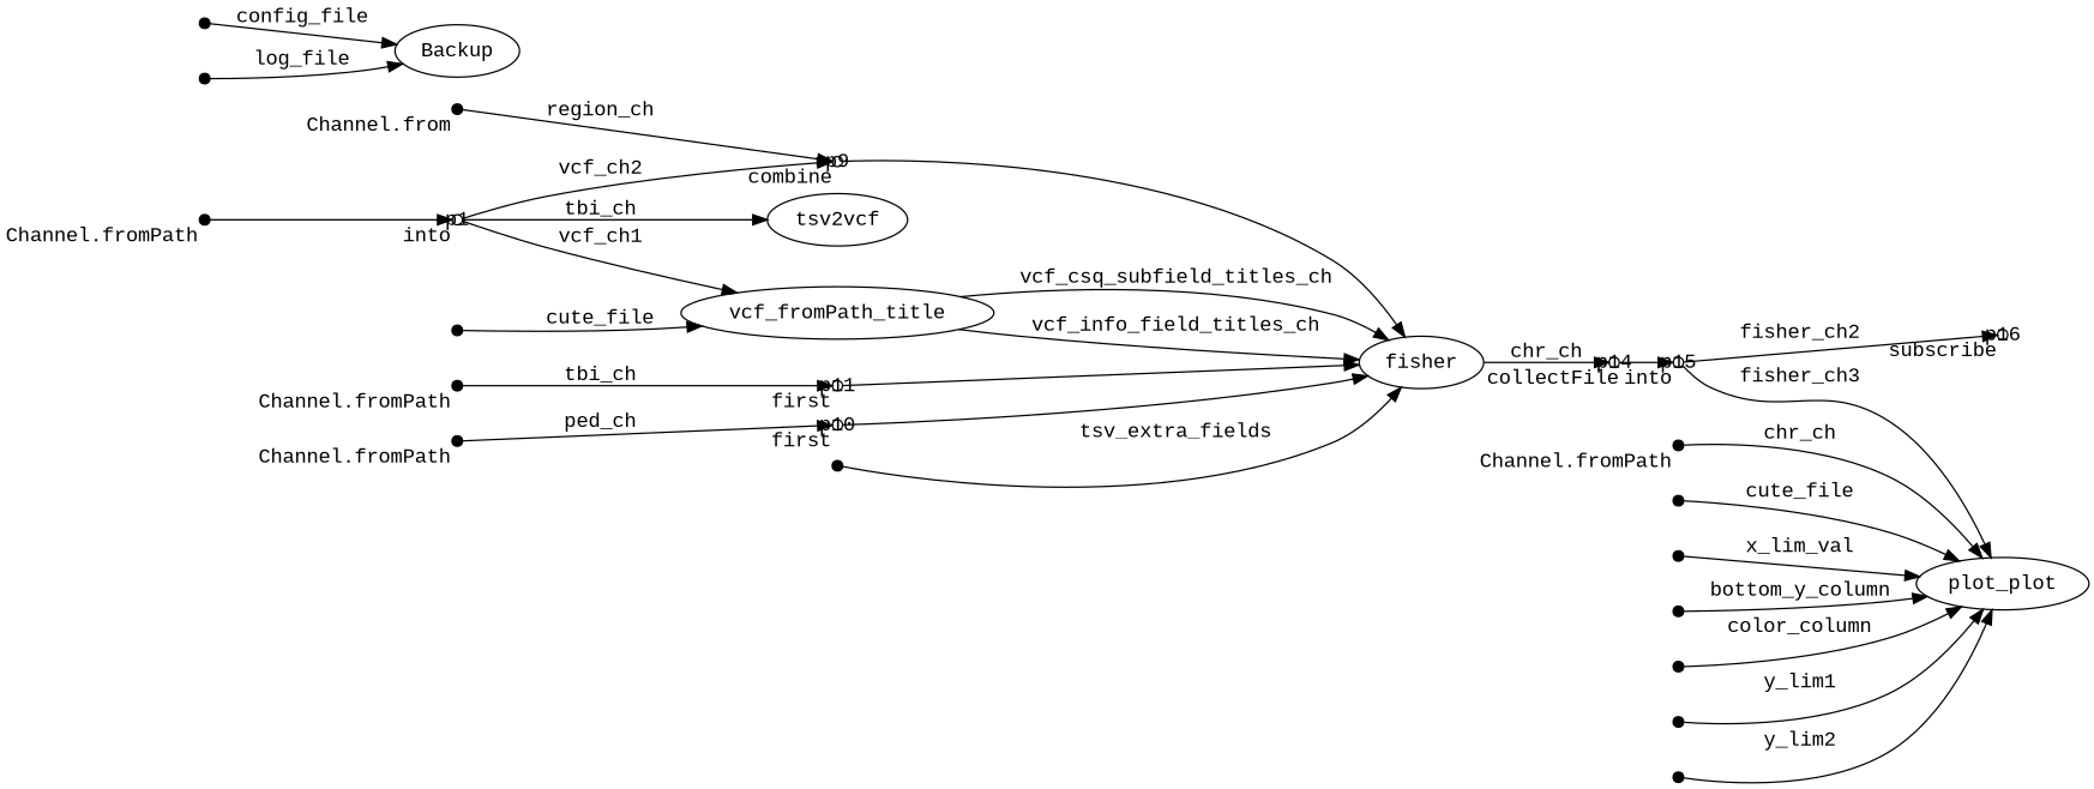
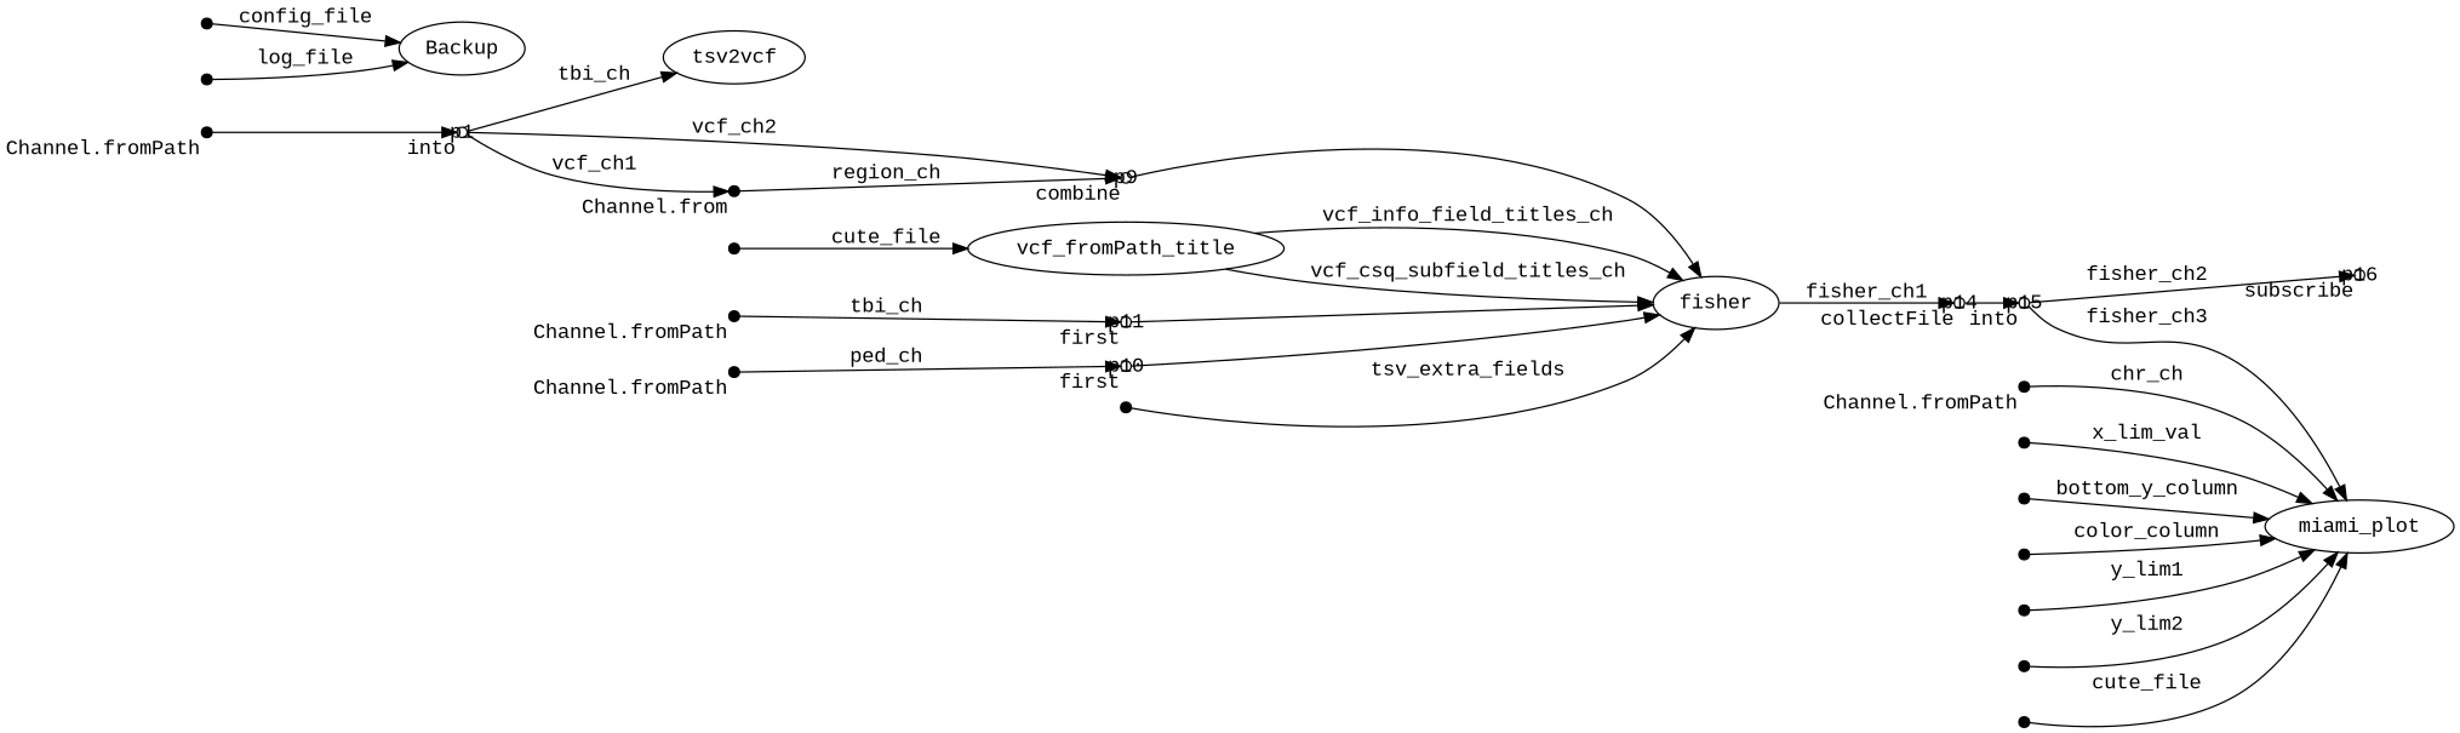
  digraph {
    fontname="Liberation Mono"
    rankdir=LR
    node [fixedsize=true fontname="Liberation Mono" shape=point]
    edge [fontname="Liberation Mono"]
    p0 [width=0.1 xlabel="Channel.fromPath"]
    p1 [shape=circle width=0.1 xlabel=into]
    n3 [label=tsv2vcf fixedsize="" shape=""]
    n4 [label=vcf_fromPath_title fixedsize="" shape=""]
    p9 [shape=circle width=0.1 xlabel=combine]
    n6 [label=fisher fixedsize="" shape=""]
    p14 [shape=circle width=0.1 xlabel=collectFile]
    p2 [width=0.1 xlabel="Channel.fromPath"]
    p11 [shape=circle width=0.1 xlabel=first]
    p3 [width=0.1 xlabel="Channel.fromPath"]
    p10 [shape=circle width=0.1 xlabel=first]
    p4 [width=0.1 xlabel="Channel.fromPath"]
-   n13 [label=plot_plot fixedsize="" shape=""]
+   n13 [label=miami_plot fixedsize="" shape=""]
    p5 [width=0.1 xlabel="Channel.from"]
    p7 [width=0.1]
    p15 [shape=circle width=0.1 xlabel=into]
    p12 [width=0.1]
    p16 [shape=circle width=0.1 xlabel=subscribe]
    p17 [width=0.1]
    p18 [width=0.1]
    p19 [width=0.1]
    p20 [width=0.1]
    p21 [width=0.1]
    p22 [width=0.1]
    p25 [width=0.1]
    n26 [label=Backup fixedsize="" shape=""]
    p26 [width=0.1]
    p0 -> p1
    p1 -> n3 [label=tbi_ch]
-   p1 -> n4 [label=vcf_ch1]
+   p1 -> p5 [label=vcf_ch1]
    p1 -> p9 [label=vcf_ch2]
    n4 -> n6 [label=vcf_info_field_titles_ch]
    n4 -> n6 [label=vcf_csq_subfield_titles_ch]
    p9 -> n6
-   n6 -> p14 [label=chr_ch]
+   n6 -> p14 [label=fisher_ch1]
    p14 -> p15
    p2 -> p11 [label=tbi_ch]
    p11 -> n6
    p3 -> p10 [label=ped_ch]
    p10 -> n6
    p4 -> n13 [label=chr_ch]
    p5 -> p9 [label=region_ch]
    p7 -> n4 [label=cute_file]
    p15 -> n13 [label=fisher_ch3]
    p15 -> p16 [label=fisher_ch2]
    p12 -> n6 [label=tsv_extra_fields]
    p17 -> n13 [label=x_lim_val]
    p18 -> n13 [label=bottom_y_column]
    p19 -> n13 [label=color_column]
    p20 -> n13 [label=y_lim1]
    p21 -> n13 [label=y_lim2]
    p22 -> n13 [label=cute_file]
    p25 -> n26 [label=config_file]
    p26 -> n26 [label=log_file]
  }
